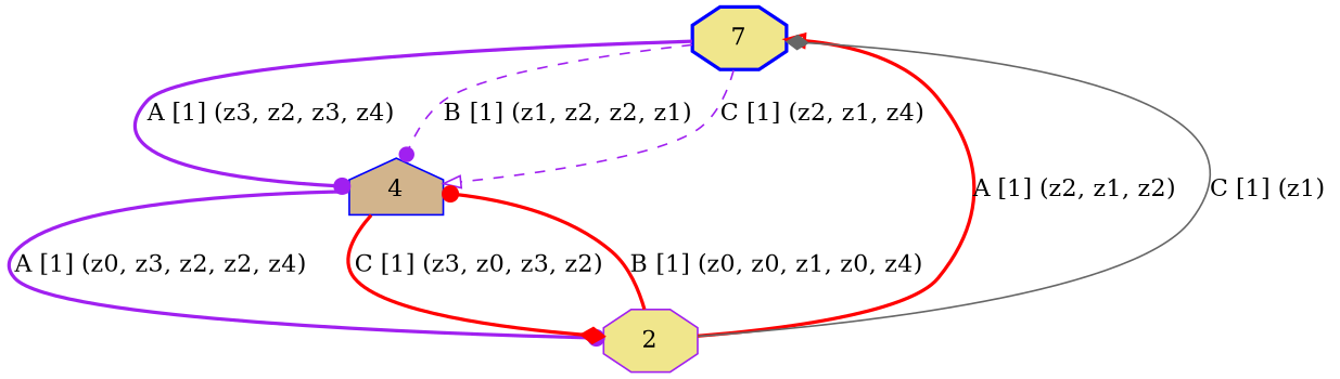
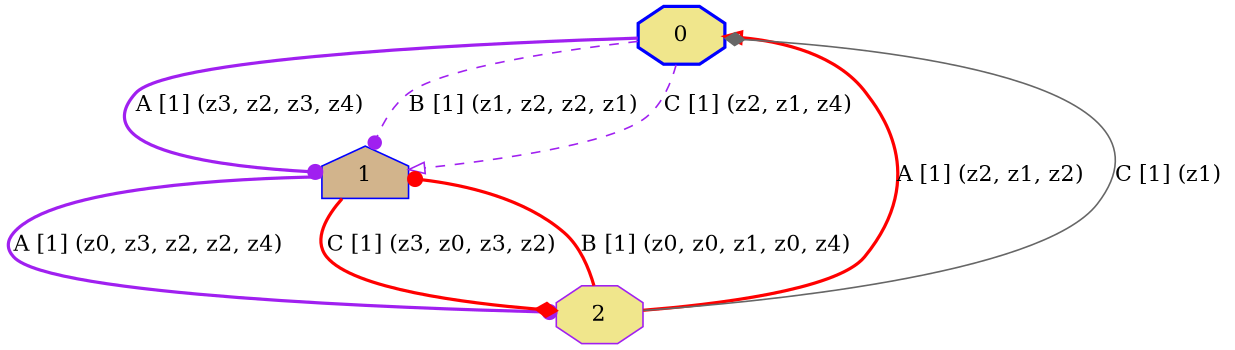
  digraph {
    node [color=blue fillcolor=khaki shape=octagon style=filled]
    edge [arrowhead=dot color=purple style=bold]
-   0 [style="bold,filled" label=7]
-   1 [fillcolor=tan shape=house label=4]
+   0 [style="bold,filled"]
+   1 [fillcolor=tan shape=house]
    2 [color=purple]
    0 -> 1 [label="A [1] (z3, z2, z3, z4) "]
    0 -> 1 [label="B [1] (z1, z2, z2, z1) " style=dashed]
    0 -> 1 [arrowhead=onormal label="C [1] (z2, z1, z4) " style=dashed]
    1 -> 2 [label="A [1] (z0, z3, z2, z2, z4) "]
    1 -> 2 [arrowhead=diamond color=red label="C [1] (z3, z0, z3, z2) "]
    2 -> 0 [arrowhead=onormal color=red label="A [1] (z2, z1, z2) "]
    2 -> 0 [arrowhead=diamond color=gray40 label="C [1] (z1) " style=solid]
    2 -> 1 [color=red label="B [1] (z0, z0, z1, z0, z4) "]
  }
